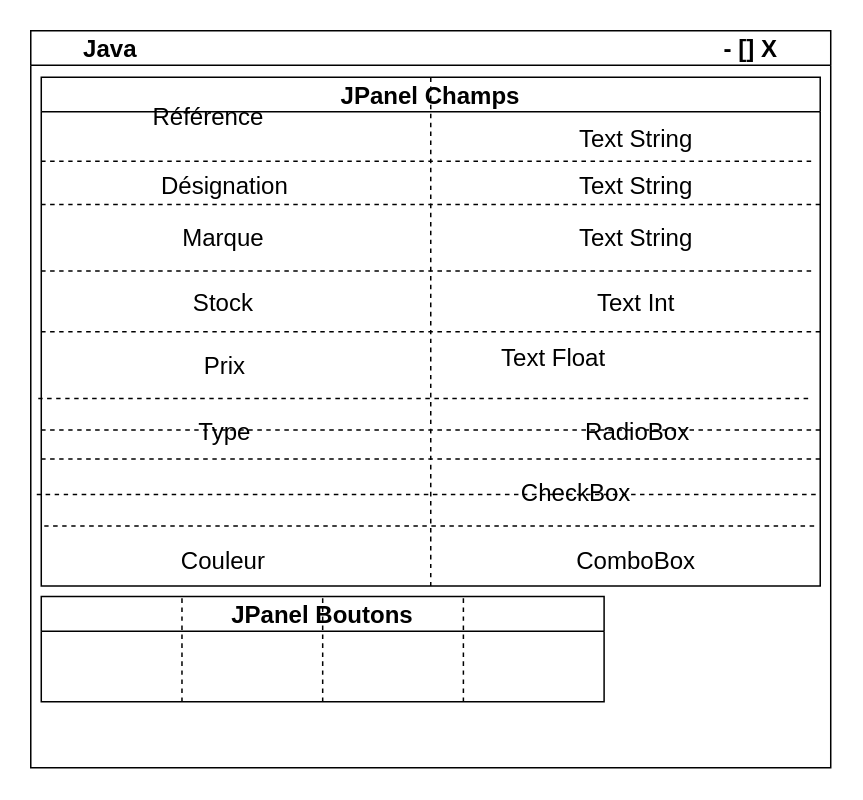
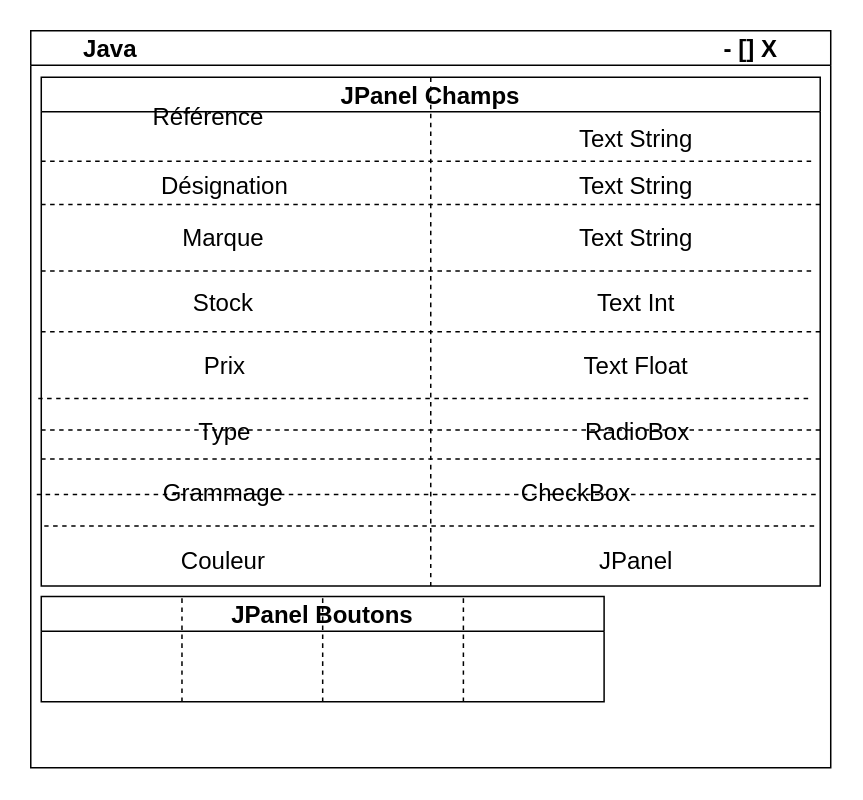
  <mxCell id="0" />
  <mxCell id="1" parent="0" />
  <mxCell id="2" value="Java&lt;span style=&quot;white-space: pre;&quot;&gt;&#09;&lt;/span&gt;&lt;span style=&quot;white-space: pre;&quot;&gt;&#09;&lt;/span&gt;&lt;span style=&quot;white-space: pre;&quot;&gt;&#09;&lt;/span&gt;&lt;span style=&quot;white-space: pre;&quot;&gt;&#09;&lt;/span&gt;&lt;span style=&quot;white-space: pre;&quot;&gt;&#09;&lt;/span&gt;&lt;span style=&quot;white-space: pre;&quot;&gt;&#09;&lt;/span&gt;&lt;span style=&quot;white-space: pre;&quot;&gt;&#09;&lt;/span&gt;&lt;span style=&quot;white-space: pre;&quot;&gt;&#09;&lt;/span&gt;&lt;span style=&quot;white-space: pre;&quot;&gt;&#09;&lt;/span&gt;&lt;span style=&quot;white-space: pre;&quot;&gt;&#09;&lt;/span&gt;&lt;span style=&quot;white-space: pre;&quot;&gt;&#09;&lt;/span&gt;- [] X" style="swimlane;whiteSpace=wrap;html=1;fontSize=16;" vertex="1" parent="1"><mxGeometry x="20" y="20" width="533" height="491" as="geometry" /></mxCell>
  <mxCell id="3" value="JPanel Champs" style="swimlane;whiteSpace=wrap;html=1;fontSize=16;" vertex="1" parent="2"><mxGeometry x="7" y="31" width="519" height="339" as="geometry" /></mxCell>
  <mxCell id="4" value="" style="endArrow=none;dashed=1;html=1;rounded=0;fontSize=12;startSize=8;endSize=8;curved=1;" edge="1" parent="3"><mxGeometry width="50" height="50" relative="1" as="geometry"><mxPoint x="-2" y="214" as="sourcePoint" /><mxPoint x="514" y="214" as="targetPoint" /></mxGeometry></mxCell>
  <mxCell id="5" value="" style="endArrow=none;dashed=1;html=1;rounded=0;fontSize=12;startSize=8;endSize=8;curved=1;" edge="1" parent="3"><mxGeometry width="50" height="50" relative="1" as="geometry"><mxPoint y="129" as="sourcePoint" /><mxPoint x="516" y="129" as="targetPoint" /></mxGeometry></mxCell>
  <mxCell id="6" value="" style="endArrow=none;dashed=1;html=1;rounded=0;fontSize=12;startSize=8;endSize=8;curved=1;" edge="1" parent="3"><mxGeometry width="50" height="50" relative="1" as="geometry"><mxPoint y="56" as="sourcePoint" /><mxPoint x="516" y="56" as="targetPoint" /></mxGeometry></mxCell>
  <mxCell id="7" value="Désignation" style="text;html=1;align=center;verticalAlign=middle;resizable=0;points=[];autosize=1;strokeColor=none;fillColor=none;fontSize=16;" vertex="1" parent="3"><mxGeometry x="70" y="56" width="103" height="31" as="geometry" /></mxCell>
  <mxCell id="8" value="Référence" style="text;html=1;align=center;verticalAlign=middle;resizable=0;points=[];autosize=1;strokeColor=none;fillColor=none;fontSize=16;" vertex="1" parent="3"><mxGeometry x="65" y="10" width="92" height="31" as="geometry" /></mxCell>
  <mxCell id="9" value="Marque" style="text;html=1;align=center;verticalAlign=middle;resizable=0;points=[];autosize=1;strokeColor=none;fillColor=none;fontSize=16;" vertex="1" parent="3"><mxGeometry x="85" y="91" width="72" height="31" as="geometry" /></mxCell>
  <mxCell id="10" value="Stock" style="text;html=1;align=center;verticalAlign=middle;resizable=0;points=[];autosize=1;strokeColor=none;fillColor=none;fontSize=16;" vertex="1" parent="3"><mxGeometry x="92" y="134" width="58" height="31" as="geometry" /></mxCell>
  <mxCell id="11" value="Prix" style="text;html=1;align=center;verticalAlign=middle;resizable=0;points=[];autosize=1;strokeColor=none;fillColor=none;fontSize=16;" vertex="1" parent="3"><mxGeometry x="98.5" y="176" width="46" height="31" as="geometry" /></mxCell>
  <mxCell id="12" value="Type" style="text;html=1;align=center;verticalAlign=middle;resizable=0;points=[];autosize=1;strokeColor=none;fillColor=none;fontSize=16;" vertex="1" parent="3"><mxGeometry x="95" y="220" width="53" height="31" as="geometry" /></mxCell>
+ <mxCell id="13" value="Grammage" style="text;html=1;align=center;verticalAlign=middle;resizable=0;points=[];autosize=1;strokeColor=none;fillColor=none;fontSize=16;" vertex="1" parent="3"><mxGeometry x="72" y="261" width="98" height="31" as="geometry" /></mxCell>
  <mxCell id="14" value="Couleur" style="text;html=1;align=center;verticalAlign=middle;resizable=0;points=[];autosize=1;strokeColor=none;fillColor=none;fontSize=16;" vertex="1" parent="3"><mxGeometry x="84" y="306" width="74" height="31" as="geometry" /></mxCell>
  <mxCell id="15" value="" style="endArrow=none;dashed=1;html=1;rounded=0;fontSize=12;startSize=8;endSize=8;curved=1;exitX=0;exitY=0.75;exitDx=0;exitDy=0;entryX=1;entryY=0.75;entryDx=0;entryDy=0;" edge="1" parent="3"><mxGeometry width="50" height="50" relative="1" as="geometry"><mxPoint y="235" as="sourcePoint" /><mxPoint x="519" y="235" as="targetPoint" /></mxGeometry></mxCell>
  <mxCell id="16" value="" style="endArrow=none;dashed=1;html=1;rounded=0;fontSize=12;startSize=8;endSize=8;curved=1;exitX=0;exitY=0.75;exitDx=0;exitDy=0;entryX=1;entryY=0.75;entryDx=0;entryDy=0;" edge="1" parent="3"><mxGeometry width="50" height="50" relative="1" as="geometry"><mxPoint x="-3" y="278" as="sourcePoint" /><mxPoint x="516" y="278" as="targetPoint" /></mxGeometry></mxCell>
  <mxCell id="17" value="Text String" style="text;html=1;align=center;verticalAlign=middle;resizable=0;points=[];autosize=1;strokeColor=none;fillColor=none;fontSize=16;" vertex="1" parent="3"><mxGeometry x="349" y="56" width="94" height="31" as="geometry" /></mxCell>
  <mxCell id="18" value="Text String" style="text;html=1;align=center;verticalAlign=middle;resizable=0;points=[];autosize=1;strokeColor=none;fillColor=none;fontSize=16;" vertex="1" parent="3"><mxGeometry x="349" y="25" width="94" height="31" as="geometry" /></mxCell>
  <mxCell id="19" value="Text String" style="text;html=1;align=center;verticalAlign=middle;resizable=0;points=[];autosize=1;strokeColor=none;fillColor=none;fontSize=16;" vertex="1" parent="3"><mxGeometry x="349" y="91" width="94" height="31" as="geometry" /></mxCell>
  <mxCell id="20" value="Text Int" style="text;html=1;align=center;verticalAlign=middle;resizable=0;points=[];autosize=1;strokeColor=none;fillColor=none;fontSize=16;" vertex="1" parent="3"><mxGeometry x="361" y="134" width="70" height="31" as="geometry" /></mxCell>
- <mxCell id="21" value="Text Float" style="text;html=1;align=center;verticalAlign=middle;resizable=0;points=[];autosize=1;strokeColor=none;fillColor=none;fontSize=16;" vertex="1" parent="3"><mxGeometry x="297.5" y="171" width="87" height="31" as="geometry" /></mxCell>
+ <mxCell id="21" value="Text Float" style="text;html=1;align=center;verticalAlign=middle;resizable=0;points=[];autosize=1;strokeColor=none;fillColor=none;fontSize=16;" vertex="1" parent="3"><mxGeometry x="352.5" y="176" width="87" height="31" as="geometry" /></mxCell>
  <mxCell id="22" value="RadioBox" style="text;html=1;align=center;verticalAlign=middle;resizable=0;points=[];autosize=1;strokeColor=none;fillColor=none;fontSize=16;" vertex="1" parent="3"><mxGeometry x="353" y="220" width="87" height="31" as="geometry" /></mxCell>
  <mxCell id="23" value="CheckBox" style="text;html=1;align=center;verticalAlign=middle;resizable=0;points=[];autosize=1;strokeColor=none;fillColor=none;fontSize=16;" vertex="1" parent="3"><mxGeometry x="310" y="261" width="91" height="31" as="geometry" /></mxCell>
- <mxCell id="24" value="ComboBox" style="text;html=1;align=center;verticalAlign=middle;resizable=0;points=[];autosize=1;strokeColor=none;fillColor=none;fontSize=16;" vertex="1" parent="3"><mxGeometry x="347" y="306" width="97" height="31" as="geometry" /></mxCell>
+ <mxCell id="24" value="JPanel" style="text;html=1;align=center;verticalAlign=middle;resizable=0;points=[];autosize=1;strokeColor=none;fillColor=none;fontSize=16;" vertex="1" parent="3"><mxGeometry x="347" y="306" width="97" height="31" as="geometry" /></mxCell>
  <mxCell id="25" value="JPanel Boutons" style="swimlane;whiteSpace=wrap;html=1;fontSize=16;" vertex="1" parent="2"><mxGeometry x="7" y="377" width="375" height="70" as="geometry" /></mxCell>
  <mxCell id="26" value="" style="endArrow=none;dashed=1;html=1;rounded=0;fontSize=12;startSize=8;endSize=8;curved=1;entryX=0.5;entryY=0;entryDx=0;entryDy=0;exitX=0.5;exitY=1;exitDx=0;exitDy=0;" edge="1" parent="2" source="3" target="3"><mxGeometry width="50" height="50" relative="1" as="geometry"><mxPoint x="257" y="289" as="sourcePoint" /><mxPoint x="307" y="239" as="targetPoint" /></mxGeometry></mxCell>
  <mxCell id="27" value="" style="endArrow=none;dashed=1;html=1;rounded=0;fontSize=12;startSize=8;endSize=8;curved=1;entryX=0.25;entryY=0;entryDx=0;entryDy=0;exitX=0.25;exitY=1;exitDx=0;exitDy=0;" edge="1" parent="2" source="25" target="25"><mxGeometry width="50" height="50" relative="1" as="geometry"><mxPoint x="257" y="379" as="sourcePoint" /><mxPoint x="307" y="329" as="targetPoint" /></mxGeometry></mxCell>
  <mxCell id="28" value="" style="endArrow=none;dashed=1;html=1;rounded=0;fontSize=12;startSize=8;endSize=8;curved=1;exitX=0.5;exitY=1;exitDx=0;exitDy=0;entryX=0.5;entryY=0;entryDx=0;entryDy=0;" edge="1" parent="2" source="25" target="25"><mxGeometry width="50" height="50" relative="1" as="geometry"><mxPoint x="257" y="379" as="sourcePoint" /><mxPoint x="307" y="329" as="targetPoint" /></mxGeometry></mxCell>
  <mxCell id="29" value="" style="endArrow=none;dashed=1;html=1;rounded=0;fontSize=12;startSize=8;endSize=8;curved=1;exitX=0.75;exitY=1;exitDx=0;exitDy=0;entryX=0.75;entryY=0;entryDx=0;entryDy=0;" edge="1" parent="2" source="25" target="25"><mxGeometry width="50" height="50" relative="1" as="geometry"><mxPoint x="257" y="379" as="sourcePoint" /><mxPoint x="307" y="329" as="targetPoint" /></mxGeometry></mxCell>
  <mxCell id="30" value="" style="endArrow=none;dashed=1;html=1;rounded=0;fontSize=12;startSize=8;endSize=8;curved=1;exitX=0;exitY=0.5;exitDx=0;exitDy=0;entryX=1;entryY=0.5;entryDx=0;entryDy=0;" edge="1" parent="2" source="3" target="3"><mxGeometry width="50" height="50" relative="1" as="geometry"><mxPoint x="257" y="349" as="sourcePoint" /><mxPoint x="307" y="299" as="targetPoint" /></mxGeometry></mxCell>
  <mxCell id="31" value="" style="endArrow=none;dashed=1;html=1;rounded=0;fontSize=12;startSize=8;endSize=8;curved=1;exitX=0;exitY=0.75;exitDx=0;exitDy=0;entryX=1;entryY=0.75;entryDx=0;entryDy=0;" edge="1" parent="2" source="3" target="3"><mxGeometry width="50" height="50" relative="1" as="geometry"><mxPoint x="257" y="349" as="sourcePoint" /><mxPoint x="307" y="299" as="targetPoint" /></mxGeometry></mxCell>
  <mxCell id="32" value="" style="endArrow=none;dashed=1;html=1;rounded=0;fontSize=12;startSize=8;endSize=8;curved=1;exitX=0;exitY=0.25;exitDx=0;exitDy=0;entryX=1;entryY=0.25;entryDx=0;entryDy=0;" edge="1" parent="2" source="3" target="3"><mxGeometry width="50" height="50" relative="1" as="geometry"><mxPoint x="257" y="349" as="sourcePoint" /><mxPoint x="307" y="299" as="targetPoint" /></mxGeometry></mxCell>
  <mxCell id="33" value="" style="endArrow=none;dashed=1;html=1;rounded=0;fontSize=12;startSize=8;endSize=8;curved=1;" edge="1" parent="1"><mxGeometry width="50" height="50" relative="1" as="geometry"><mxPoint x="29" y="350" as="sourcePoint" /><mxPoint x="545" y="350" as="targetPoint" /></mxGeometry></mxCell>
